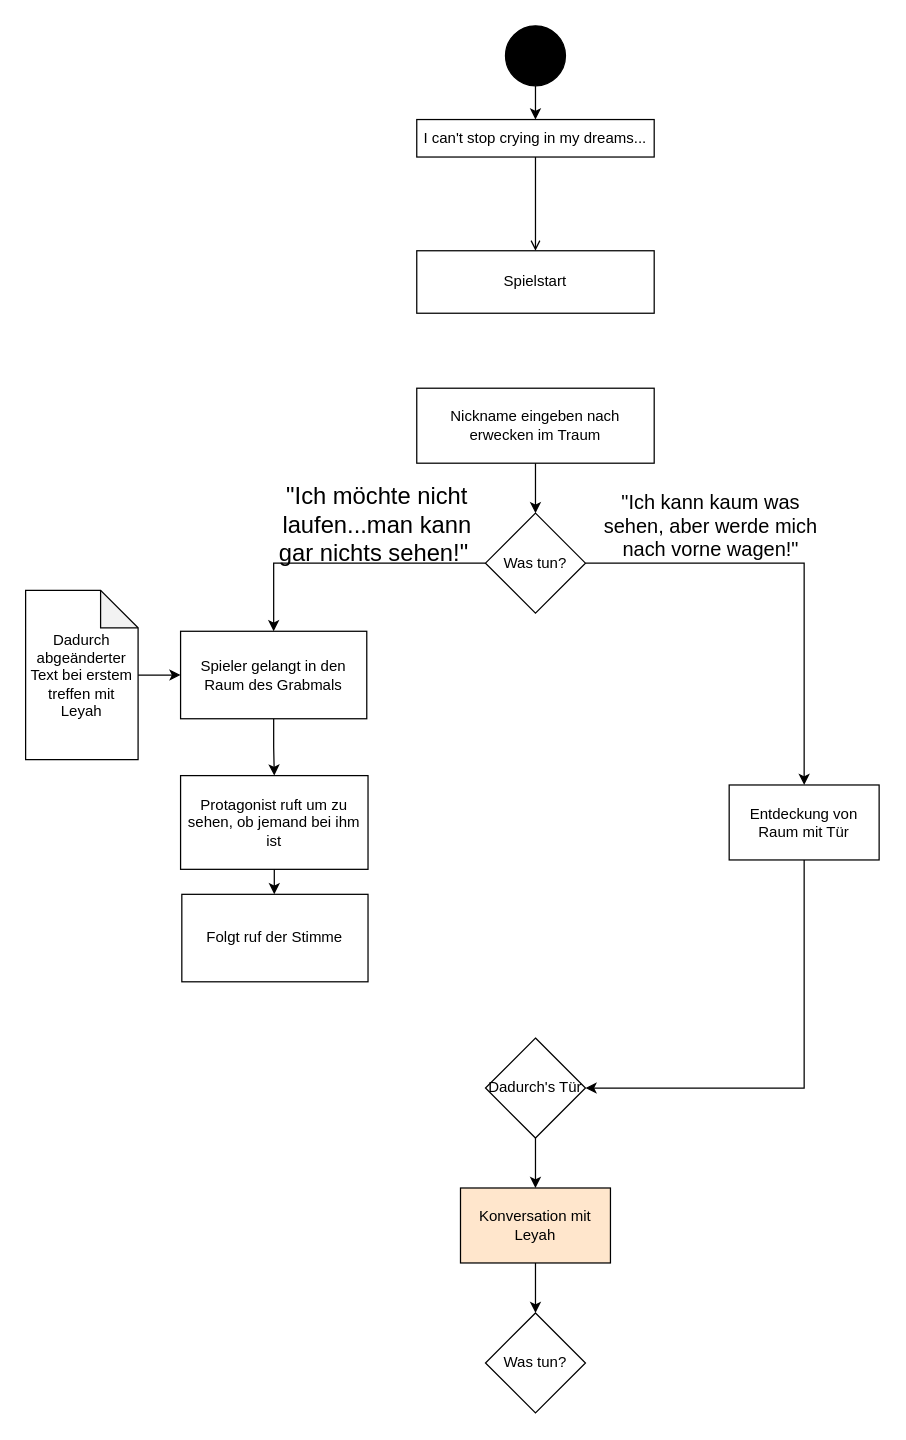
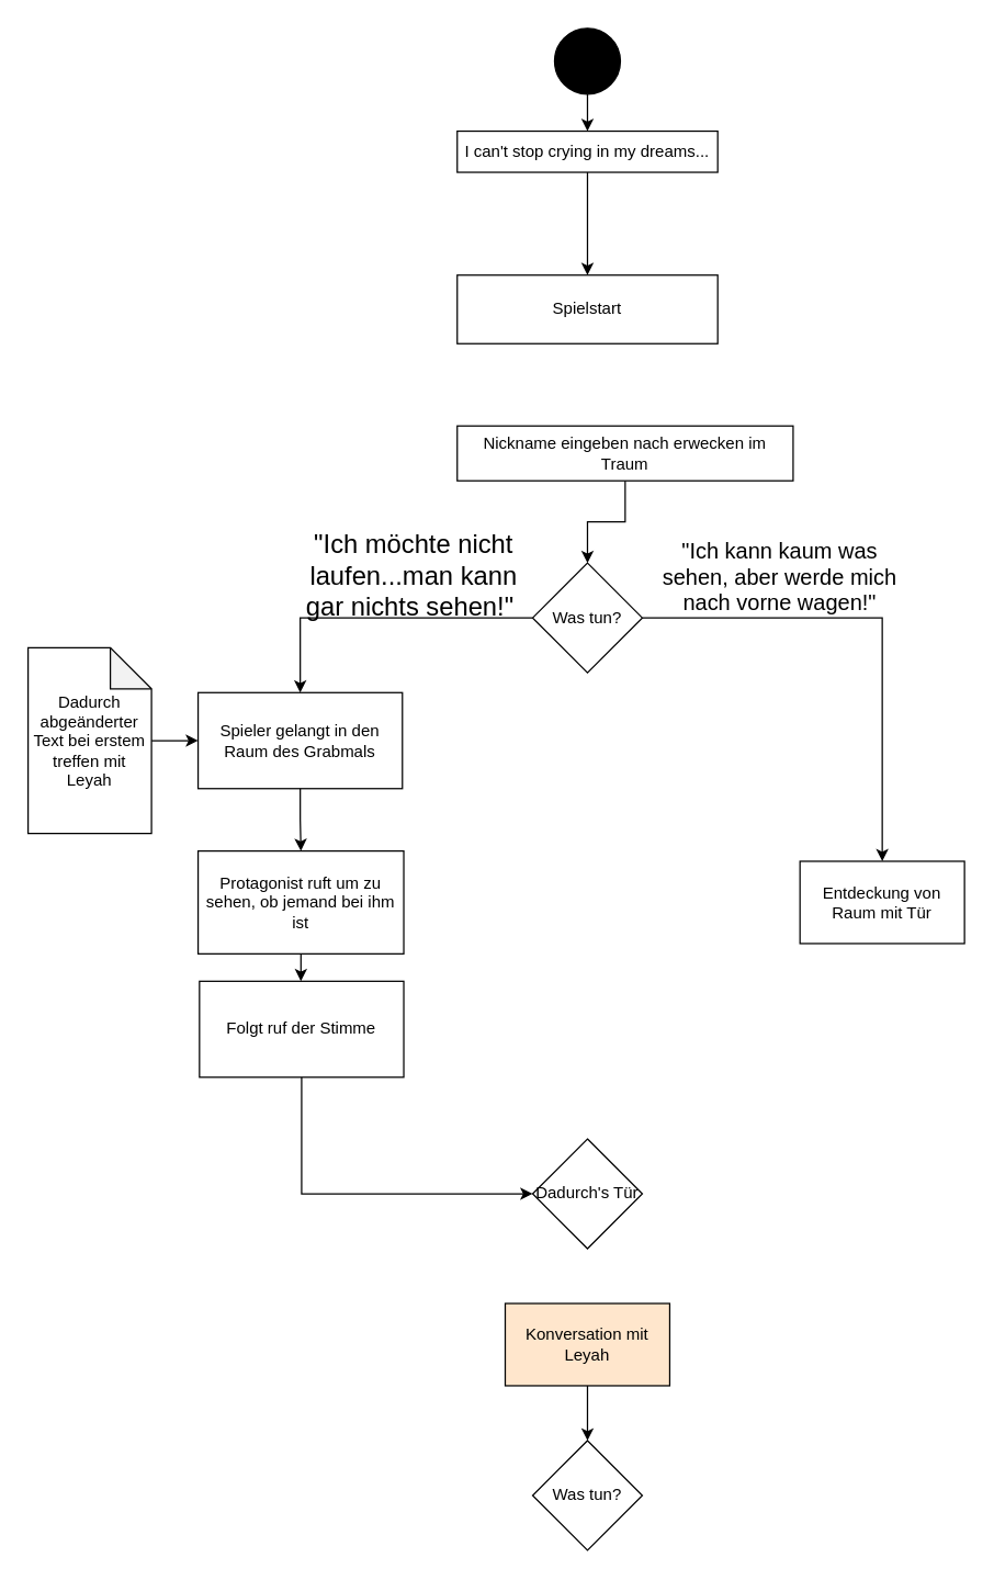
  <mxCell id="0" />
  <mxCell id="1" parent="0" />
- <mxCell id="2" style="edgeStyle=orthogonalEdgeStyle;rounded=0;orthogonalLoop=1;jettySize=auto;html=1;entryX=0.5;entryY=0;entryDx=0;entryDy=0;endArrow=open;" parent="1" source="3" target="4" edge="1"><mxGeometry relative="1" as="geometry" /></mxCell>
+ <mxCell id="2" style="edgeStyle=orthogonalEdgeStyle;rounded=0;orthogonalLoop=1;jettySize=auto;html=1;entryX=0.5;entryY=0;entryDx=0;entryDy=0;" parent="1" source="3" target="4" edge="1"><mxGeometry relative="1" as="geometry" /></mxCell>
  <mxCell id="3" value="I can't stop crying in my dreams..." style="rounded=0;whiteSpace=wrap;html=1;" parent="1" vertex="1"><mxGeometry x="333" y="95" width="190" height="30" as="geometry" /></mxCell>
  <mxCell id="4" value="Spielstart" style="rounded=0;whiteSpace=wrap;html=1;" parent="1" vertex="1"><mxGeometry x="333" y="200" width="190" height="50" as="geometry" /></mxCell>
  <mxCell id="5" style="edgeStyle=orthogonalEdgeStyle;rounded=0;orthogonalLoop=1;jettySize=auto;html=1;entryX=0.5;entryY=0;entryDx=0;entryDy=0;" edge="1" parent="1" source="6" target="9"><mxGeometry relative="1" as="geometry" /></mxCell>
- <mxCell id="6" value="Nickname eingeben nach erwecken im Traum" style="rounded=0;whiteSpace=wrap;html=1;" parent="1" vertex="1"><mxGeometry x="333" y="310" width="190" height="60" as="geometry" /></mxCell>
+ <mxCell id="6" value="Nickname eingeben nach erwecken im Traum" style="rounded=0;whiteSpace=wrap;html=1;" parent="1" vertex="1"><mxGeometry x="333" y="310" width="245" height="40" as="geometry" /></mxCell>
  <mxCell id="7" style="edgeStyle=orthogonalEdgeStyle;rounded=0;orthogonalLoop=1;jettySize=auto;html=1;entryX=0.5;entryY=0;entryDx=0;entryDy=0;" parent="1" source="9" target="11" edge="1"><mxGeometry relative="1" as="geometry" /></mxCell>
  <mxCell id="8" style="edgeStyle=orthogonalEdgeStyle;rounded=0;orthogonalLoop=1;jettySize=auto;html=1;entryX=0.5;entryY=0;entryDx=0;entryDy=0;" parent="1" source="9" target="13" edge="1"><mxGeometry relative="1" as="geometry" /></mxCell>
  <mxCell id="9" value="Was tun?" style="rhombus;whiteSpace=wrap;html=1;" parent="1" vertex="1"><mxGeometry x="388" y="410" width="80" height="80" as="geometry" /></mxCell>
  <mxCell id="10" value="" style="edgeStyle=orthogonalEdgeStyle;rounded=0;orthogonalLoop=1;jettySize=auto;html=1;" edge="1" parent="1" source="11" target="19"><mxGeometry relative="1" as="geometry" /></mxCell>
  <mxCell id="11" value="Spieler gelangt in den Raum des Grabmals" style="rounded=0;whiteSpace=wrap;html=1;" parent="1" vertex="1"><mxGeometry x="144" y="504.5" width="149" height="70" as="geometry" /></mxCell>
- <mxCell id="12" style="edgeStyle=orthogonalEdgeStyle;rounded=0;orthogonalLoop=1;jettySize=auto;html=1;entryX=1;entryY=0.5;entryDx=0;entryDy=0;" edge="1" parent="1" source="13" target="23"><mxGeometry relative="1" as="geometry"><Array as="points"><mxPoint x="643" y="870" /></Array></mxGeometry></mxCell>
  <mxCell id="13" value="Entdeckung von Raum mit Tür" style="rounded=0;whiteSpace=wrap;html=1;" parent="1" vertex="1"><mxGeometry x="583" y="627.5" width="120" height="60" as="geometry" /></mxCell>
  <mxCell id="14" value="&lt;font style=&quot;font-size: 19px&quot;&gt;&quot;Ich möchte nicht laufen...man kann gar nichts sehen!&quot;&amp;nbsp;&lt;/font&gt;" style="text;html=1;strokeColor=none;fillColor=none;align=center;verticalAlign=middle;whiteSpace=wrap;rounded=0;strokeWidth=3;" parent="1" vertex="1"><mxGeometry x="210" y="390" width="183" height="60" as="geometry" /></mxCell>
  <mxCell id="15" value="&lt;font style=&quot;font-size: 16px&quot;&gt;&quot;Ich kann kaum was sehen, aber werde mich nach vorne wagen!&quot;&lt;/font&gt;" style="text;html=1;strokeColor=none;fillColor=none;align=center;verticalAlign=middle;whiteSpace=wrap;rounded=0;" parent="1" vertex="1"><mxGeometry x="480" y="390" width="177" height="60" as="geometry" /></mxCell>
  <mxCell id="16" style="edgeStyle=orthogonalEdgeStyle;rounded=0;orthogonalLoop=1;jettySize=auto;html=1;entryX=0.5;entryY=0;entryDx=0;entryDy=0;" edge="1" parent="1" source="17" target="3"><mxGeometry relative="1" as="geometry" /></mxCell>
  <mxCell id="17" value="" style="ellipse;whiteSpace=wrap;html=1;aspect=fixed;fillColor=#000000;" vertex="1" parent="1"><mxGeometry x="404" y="20" width="48" height="48" as="geometry" /></mxCell>
  <mxCell id="18" value="" style="edgeStyle=orthogonalEdgeStyle;rounded=0;orthogonalLoop=1;jettySize=auto;html=1;" edge="1" parent="1" source="19" target="21"><mxGeometry relative="1" as="geometry" /></mxCell>
  <mxCell id="19" value="Protagonist ruft um zu sehen, ob jemand bei ihm ist" style="whiteSpace=wrap;html=1;rounded=0;" vertex="1" parent="1"><mxGeometry x="144" y="620" width="150" height="75" as="geometry" /></mxCell>
+ <mxCell id="20" style="edgeStyle=orthogonalEdgeStyle;rounded=0;orthogonalLoop=1;jettySize=auto;html=1;entryX=0;entryY=0.5;entryDx=0;entryDy=0;" edge="1" parent="1" source="21" target="23"><mxGeometry relative="1" as="geometry"><Array as="points"><mxPoint x="220" y="870" /></Array></mxGeometry></mxCell>
  <mxCell id="21" value="Folgt ruf der Stimme" style="whiteSpace=wrap;html=1;rounded=0;" vertex="1" parent="1"><mxGeometry x="145" y="715" width="149" height="70" as="geometry" /></mxCell>
- <mxCell id="22" value="" style="edgeStyle=orthogonalEdgeStyle;rounded=0;orthogonalLoop=1;jettySize=auto;html=1;" edge="1" parent="1" source="23" target="25"><mxGeometry relative="1" as="geometry" /></mxCell>
  <mxCell id="23" value="Dadurch's Tür" style="rhombus;whiteSpace=wrap;html=1;" vertex="1" parent="1"><mxGeometry x="388" y="830" width="80" height="80" as="geometry" /></mxCell>
  <mxCell id="24" value="" style="edgeStyle=orthogonalEdgeStyle;rounded=0;orthogonalLoop=1;jettySize=auto;html=1;" edge="1" parent="1" source="25" target="26"><mxGeometry relative="1" as="geometry" /></mxCell>
  <mxCell id="25" value="Konversation mit Leyah" style="whiteSpace=wrap;html=1;fillColor=#ffe6cc;" vertex="1" parent="1"><mxGeometry x="368" y="950" width="120" height="60" as="geometry" /></mxCell>
  <mxCell id="26" value="Was tun?" style="rhombus;whiteSpace=wrap;html=1;" vertex="1" parent="1"><mxGeometry x="388" y="1050" width="80" height="80" as="geometry" /></mxCell>
  <mxCell id="27" style="edgeStyle=orthogonalEdgeStyle;rounded=0;orthogonalLoop=1;jettySize=auto;html=1;entryX=0;entryY=0.5;entryDx=0;entryDy=0;" edge="1" parent="1" source="28" target="11"><mxGeometry relative="1" as="geometry" /></mxCell>
  <mxCell id="28" value="Dadurch abgeänderter Text bei erstem treffen mit Leyah" style="shape=note;whiteSpace=wrap;html=1;backgroundOutline=1;darkOpacity=0.05;" vertex="1" parent="1"><mxGeometry x="20" y="471.75" width="90" height="135.5" as="geometry" /></mxCell>
